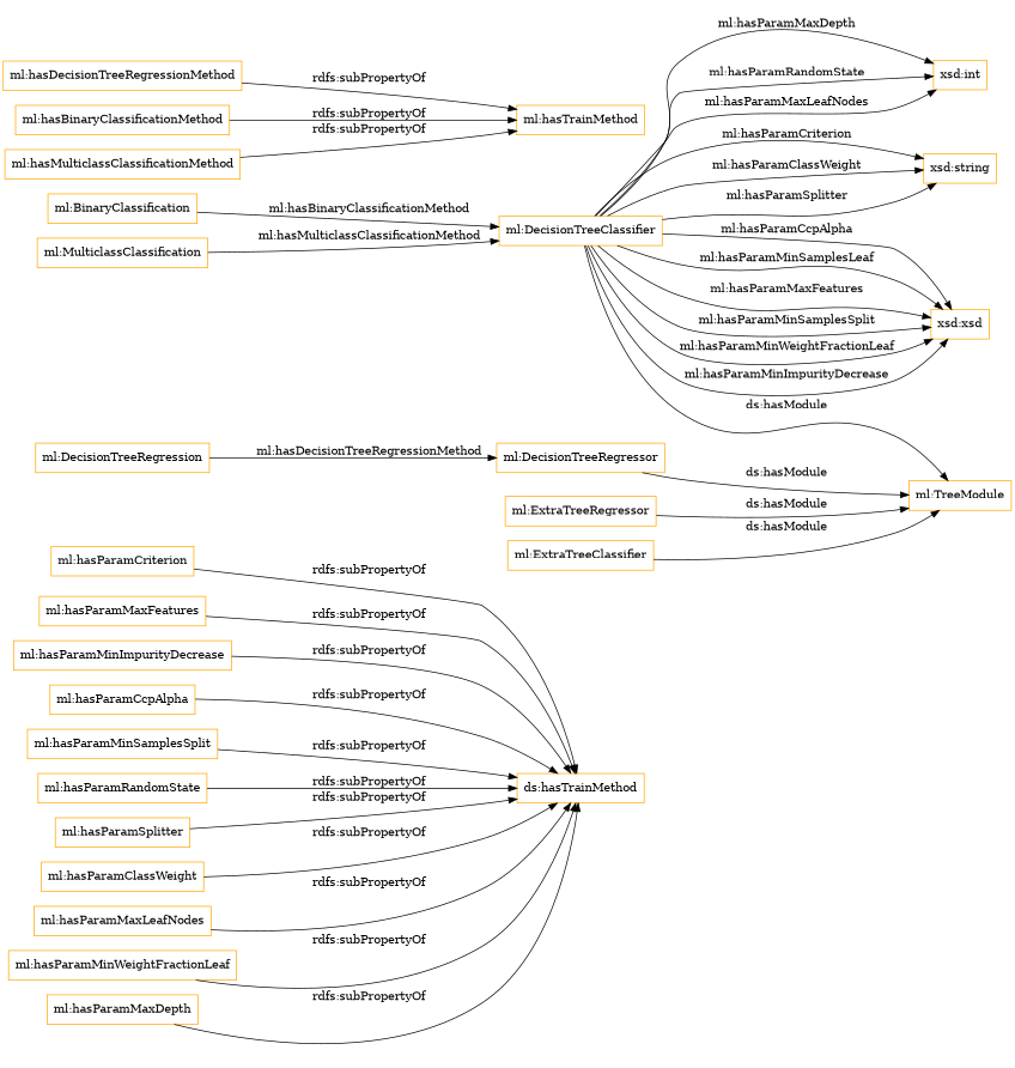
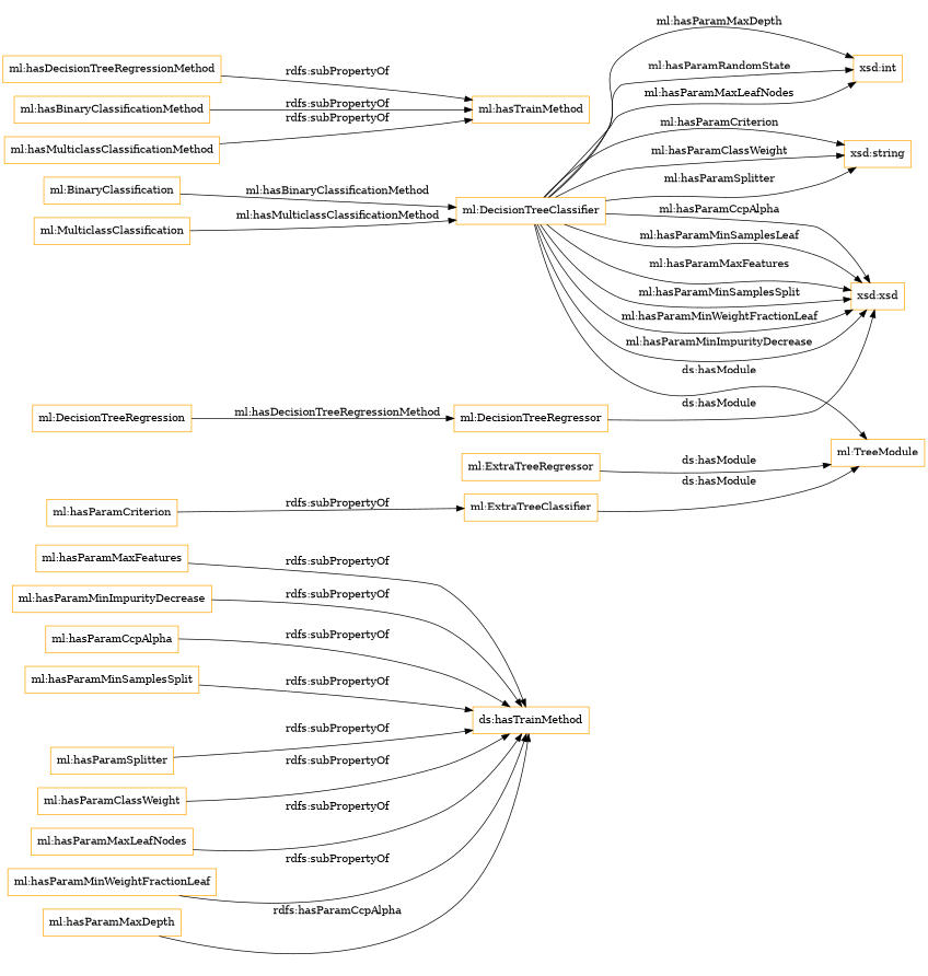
  digraph {
    rankdir=LR
    node [color=orange shape=rectangle]
    "ml:ExtraTreeClassifier"
    "ml:TreeModule"
    "ml:DecisionTreeRegressor"
    "ml:BinaryClassification"
    "ml:DecisionTreeClassifier"
    "xsd:int"
    "xsd:string"
    n8 [label="xsd:xsd"]
    "ml:DecisionTreeRegression"
    "ml:MulticlassClassification"
    "ml:ExtraTreeRegressor"
    "ml:hasDecisionTreeRegressionMethod"
    "ml:hasTrainMethod"
    n14 [label="ds:hasTrainMethod"]
    "ml:hasParamMaxFeatures"
    "ml:hasParamMinImpurityDecrease"
    "ml:hasParamCcpAlpha"
    "ml:hasParamMinSamplesSplit"
-   "ml:hasParamRandomState"
    "ml:hasBinaryClassificationMethod"
    "ml:hasParamSplitter"
    "ml:hasParamClassWeight"
    "ml:hasParamMaxLeafNodes"
    "ml:hasParamMinWeightFractionLeaf"
    "ml:hasParamMaxDepth"
    "ml:hasMulticlassClassificationMethod"
    "ml:hasParamCriterion"
    "ml:ExtraTreeClassifier" -> "ml:TreeModule" [label="ds:hasModule"]
-   "ml:DecisionTreeRegressor" -> "ml:TreeModule" [label="ds:hasModule"]
+   "ml:DecisionTreeRegressor" -> n8 [label="ds:hasModule"]
    "ml:BinaryClassification" -> "ml:DecisionTreeClassifier" [label="ml:hasBinaryClassificationMethod"]
    "ml:DecisionTreeClassifier" -> "ml:TreeModule" [label="ds:hasModule"]
    "ml:DecisionTreeClassifier" -> "xsd:int" [label="ml:hasParamMaxDepth"]
    "ml:DecisionTreeClassifier" -> "xsd:int" [label="ml:hasParamRandomState"]
    "ml:DecisionTreeClassifier" -> "xsd:int" [label="ml:hasParamMaxLeafNodes"]
    "ml:DecisionTreeClassifier" -> "xsd:string" [label="ml:hasParamCriterion"]
    "ml:DecisionTreeClassifier" -> "xsd:string" [label="ml:hasParamClassWeight"]
    "ml:DecisionTreeClassifier" -> "xsd:string" [label="ml:hasParamSplitter"]
    "ml:DecisionTreeClassifier" -> n8 [label="ml:hasParamCcpAlpha"]
    "ml:DecisionTreeClassifier" -> n8 [label="ml:hasParamMinSamplesLeaf"]
    "ml:DecisionTreeClassifier" -> n8 [label="ml:hasParamMaxFeatures"]
    "ml:DecisionTreeClassifier" -> n8 [label="ml:hasParamMinSamplesSplit"]
    "ml:DecisionTreeClassifier" -> n8 [label="ml:hasParamMinWeightFractionLeaf"]
    "ml:DecisionTreeClassifier" -> n8 [label="ml:hasParamMinImpurityDecrease"]
    "ml:DecisionTreeRegression" -> "ml:DecisionTreeRegressor" [label="ml:hasDecisionTreeRegressionMethod"]
    "ml:MulticlassClassification" -> "ml:DecisionTreeClassifier" [label="ml:hasMulticlassClassificationMethod"]
    "ml:ExtraTreeRegressor" -> "ml:TreeModule" [label="ds:hasModule"]
    "ml:hasDecisionTreeRegressionMethod" -> "ml:hasTrainMethod" [label="rdfs:subPropertyOf"]
    "ml:hasParamMaxFeatures" -> n14 [label="rdfs:subPropertyOf"]
    "ml:hasParamMinImpurityDecrease" -> n14 [label="rdfs:subPropertyOf"]
    "ml:hasParamCcpAlpha" -> n14 [label="rdfs:subPropertyOf"]
    "ml:hasParamMinSamplesSplit" -> n14 [label="rdfs:subPropertyOf"]
-   "ml:hasParamRandomState" -> n14 [label="rdfs:subPropertyOf"]
    "ml:hasBinaryClassificationMethod" -> "ml:hasTrainMethod" [label="rdfs:subPropertyOf"]
    "ml:hasParamSplitter" -> n14 [label="rdfs:subPropertyOf"]
    "ml:hasParamClassWeight" -> n14 [label="rdfs:subPropertyOf"]
    "ml:hasParamMaxLeafNodes" -> n14 [label="rdfs:subPropertyOf"]
    "ml:hasParamMinWeightFractionLeaf" -> n14 [label="rdfs:subPropertyOf"]
-   "ml:hasParamMaxDepth" -> n14 [label="rdfs:subPropertyOf"]
+   "ml:hasParamMaxDepth" -> n14 [label="rdfs:hasParamCcpAlpha"]
    "ml:hasMulticlassClassificationMethod" -> "ml:hasTrainMethod" [label="rdfs:subPropertyOf"]
-   "ml:hasParamCriterion" -> n14 [label="rdfs:subPropertyOf"]
+   "ml:hasParamCriterion" -> "ml:ExtraTreeClassifier" [label="rdfs:subPropertyOf"]
  }
